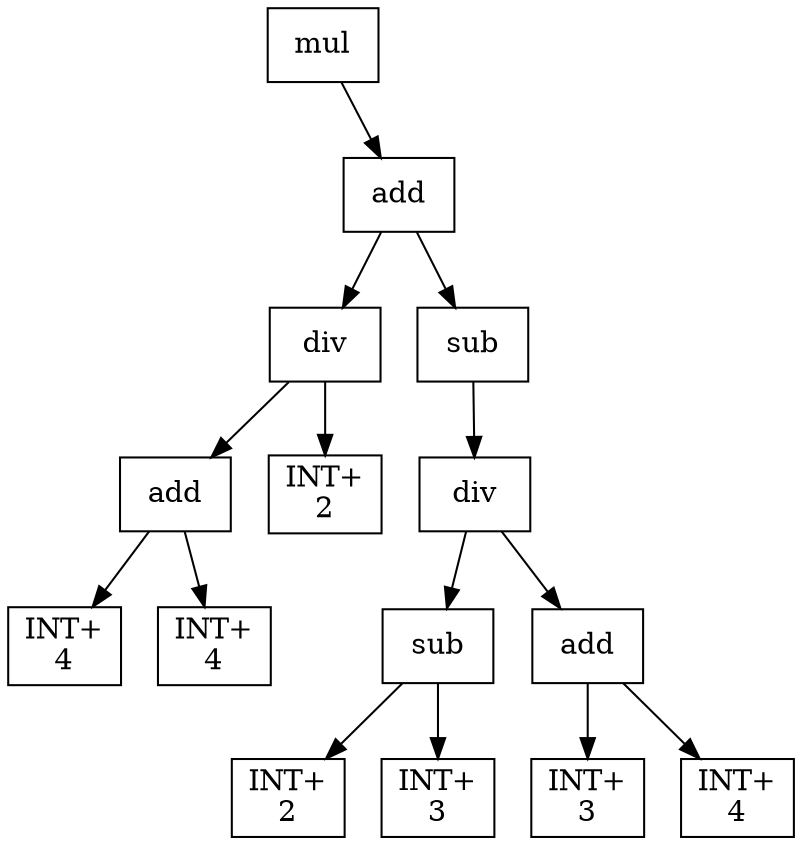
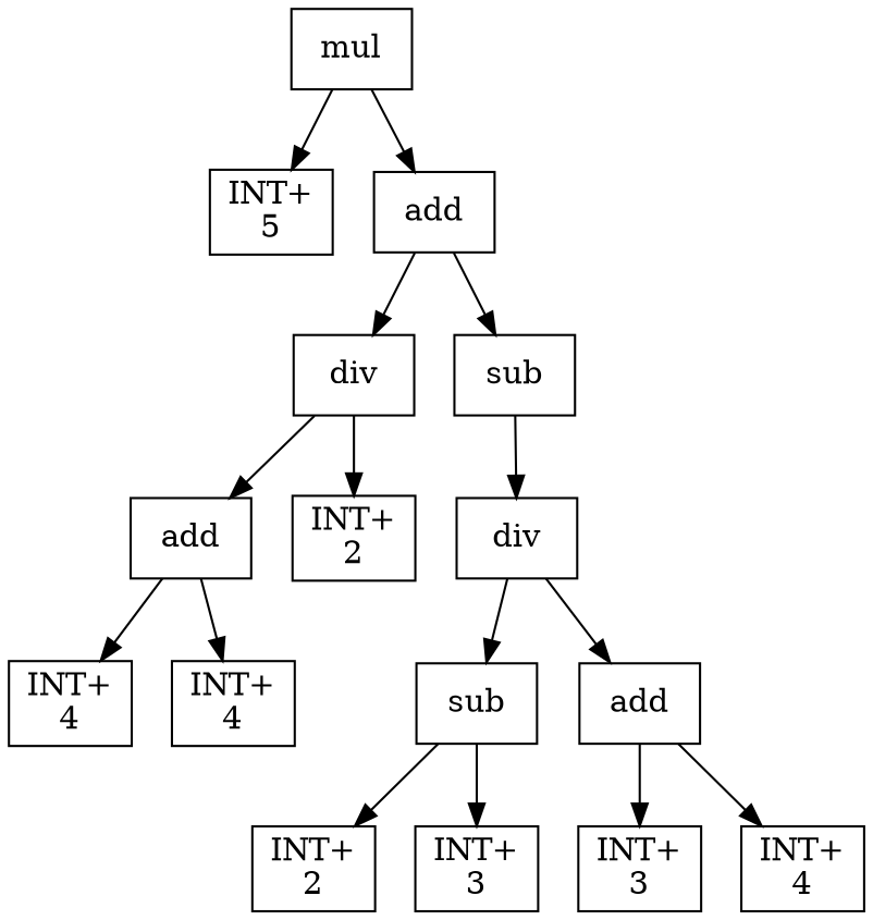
  digraph {
    node [shape=box]
    n1 [label=mul]
+   n2 [label="INT+\n5"]
    n3 [label=add]
    n4 [label=div]
    n5 [label=sub]
    n6 [label=add]
    n7 [label="INT+\n2"]
    n8 [label=div]
    n9 [label="INT+\n4"]
    n10 [label="INT+\n4"]
    n11 [label=sub]
    n12 [label=add]
    n13 [label="INT+\n2"]
    n14 [label="INT+\n3"]
    n15 [label="INT+\n3"]
    n16 [label="INT+\n4"]
+   n1 -> n2
    n1 -> n3
    n3 -> n4
    n3 -> n5
    n4 -> n6
    n4 -> n7
    n5 -> n8
    n6 -> n9
    n6 -> n10
    n8 -> n11
    n8 -> n12
    n11 -> n13
    n11 -> n14
    n12 -> n15
    n12 -> n16
  }
